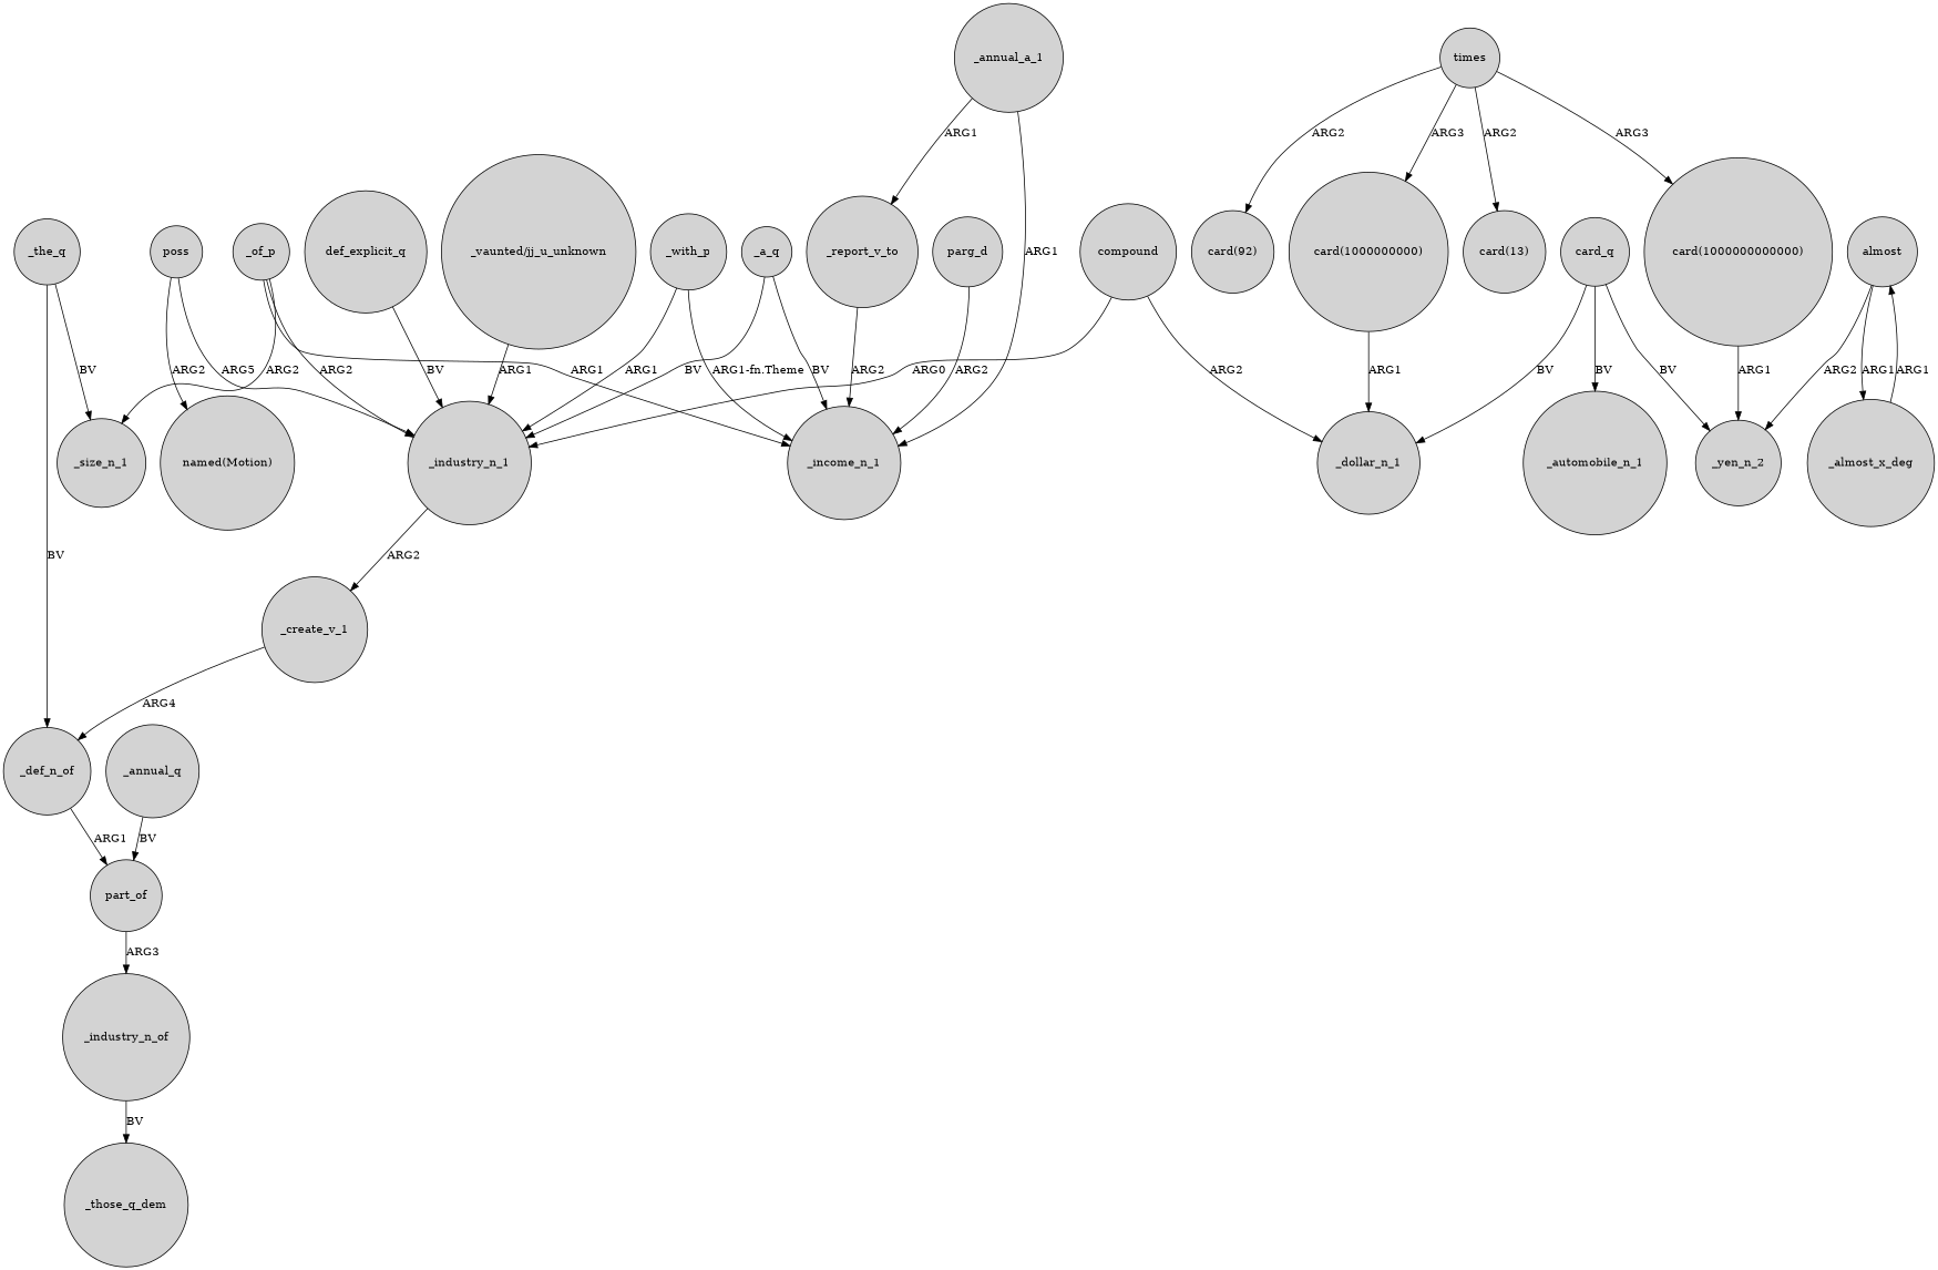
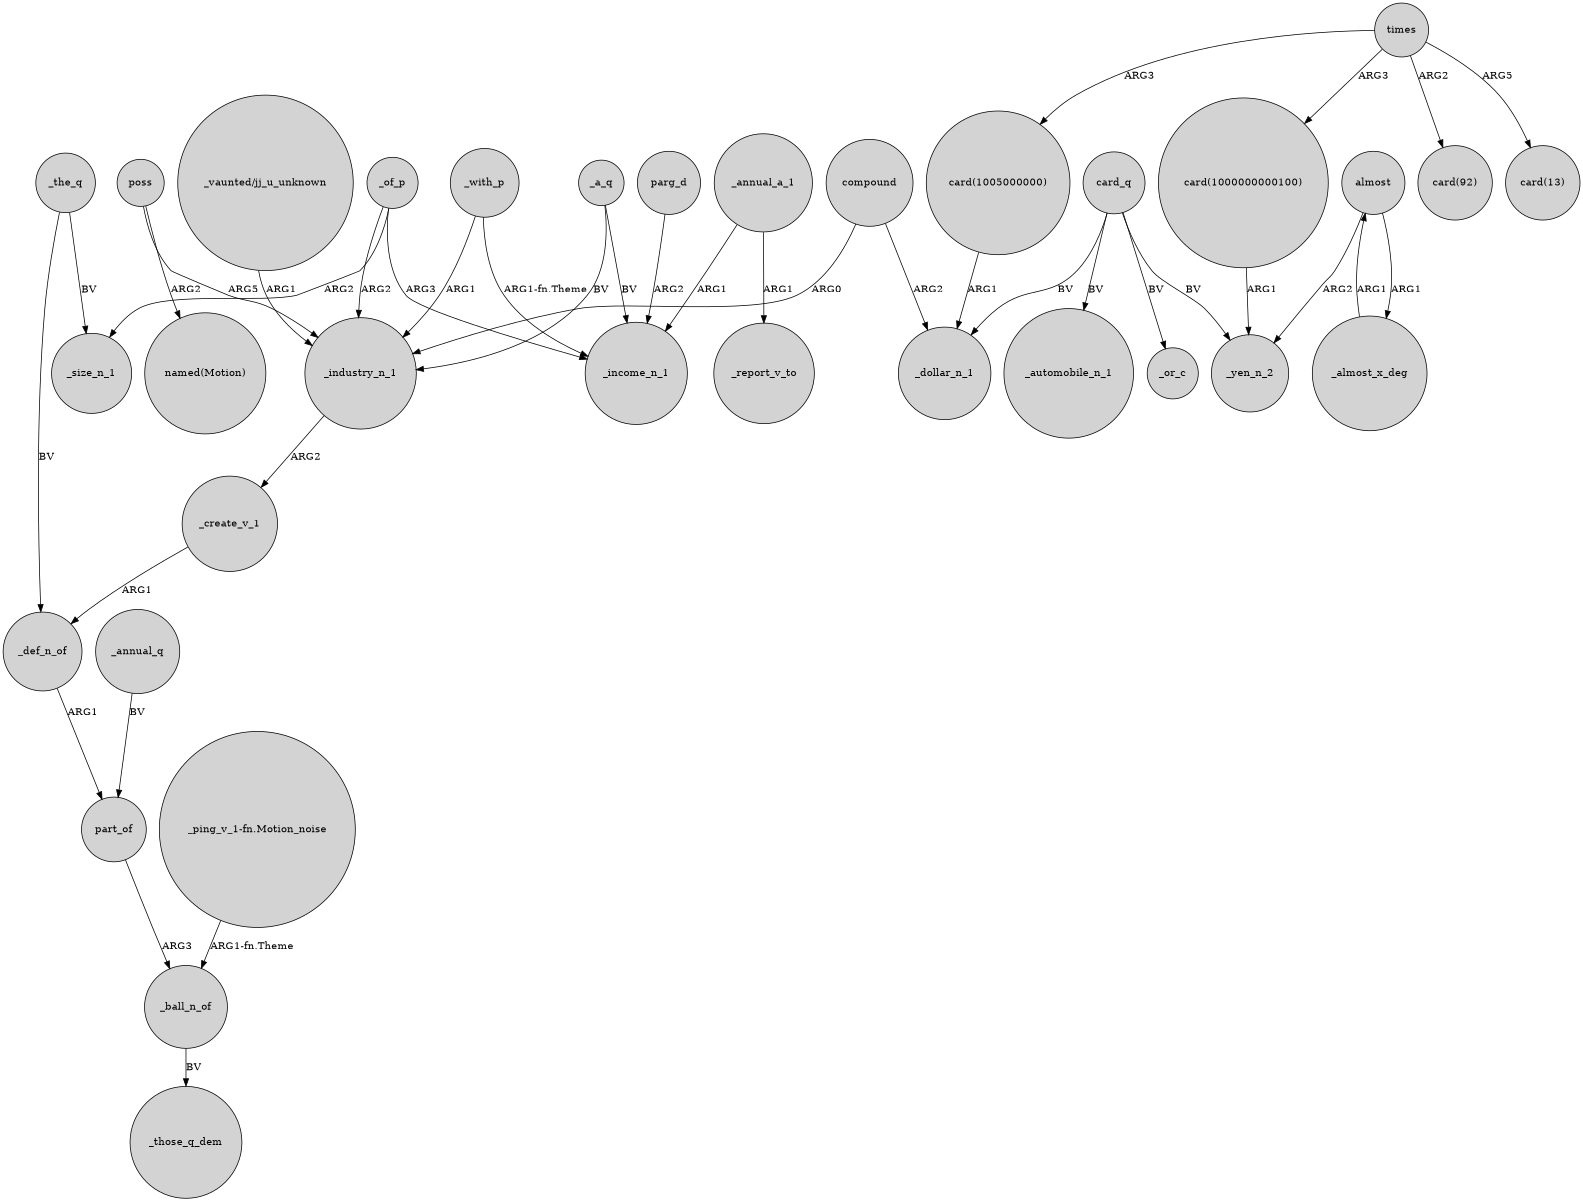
  digraph {
    node [shape=circle style=filled]
    part_of
-   _ball_n_of [label=_industry_n_of]
+   _ball_n_of
    _those_q_dem
+   "_ping_v_1-fn.Motion_noise"
    n5 [label=card_q]
    _yen_n_2
    _automobile_n_1
+   _or_c
    _dollar_n_1
-   "card(1000000000000)"
+   "card(1000000000000)" [label="card(1000000000100)"]
    _report_v_to
    _income_n_1
    _the_q
    _size_n_1
    n15 [label=_def_n_of]
    n16 [label=_annual_q]
    _a_q
    _industry_n_1
    _create_v_1
    n20 [label=almost]
    _almost_x_deg
    compound
    times
    "card(92)"
-   "card(1000000000)"
+   "card(1000000000)" [label="card(1005000000)"]
    "card(13)"
-   def_explicit_q
    n28 [label="named(Motion)"]
    _of_p
    _with_p
    parg_d
    poss
    "_vaunted/jj_u_unknown"
    _annual_a_1
    part_of -> _ball_n_of [label=ARG3]
    _ball_n_of -> _those_q_dem [label=BV]
+   "_ping_v_1-fn.Motion_noise" -> _ball_n_of [label="ARG1-fn.Theme"]
    n5 -> _yen_n_2 [label=BV]
    n5 -> _automobile_n_1 [label=BV]
+   n5 -> _or_c [label=BV]
    n5 -> _dollar_n_1 [label=BV]
    "card(1000000000000)" -> _yen_n_2 [label=ARG1]
-   _report_v_to -> _income_n_1 [label=ARG2]
    _the_q -> _size_n_1 [label=BV]
    _the_q -> n15 [label=BV]
    n15 -> part_of [label=ARG1]
    n16 -> part_of [label=BV]
    _a_q -> _income_n_1 [label=BV]
    _a_q -> _industry_n_1 [label=BV]
    _industry_n_1 -> _create_v_1 [label=ARG2]
-   _create_v_1 -> n15 [label=ARG4]
+   _create_v_1 -> n15 [label=ARG1]
    n20 -> _yen_n_2 [label=ARG2]
    n20 -> _almost_x_deg [label=ARG1]
    _almost_x_deg -> n20 [label=ARG1]
    compound -> _dollar_n_1 [label=ARG2]
    compound -> _industry_n_1 [label=ARG0]
    times -> "card(1000000000000)" [label=ARG3]
    times -> "card(92)" [label=ARG2]
    times -> "card(1000000000)" [label=ARG3]
-   times -> "card(13)" [label=ARG2]
+   times -> "card(13)" [label=ARG5]
    "card(1000000000)" -> _dollar_n_1 [label=ARG1]
-   def_explicit_q -> _industry_n_1 [label=BV]
-   _of_p -> _income_n_1 [label=ARG1]
+   _of_p -> _income_n_1 [label=ARG3]
    _of_p -> _size_n_1 [label=ARG2]
    _of_p -> _industry_n_1 [label=ARG2]
    _with_p -> _income_n_1 [label="ARG1-fn.Theme"]
    _with_p -> _industry_n_1 [label=ARG1]
    parg_d -> _income_n_1 [label=ARG2]
    poss -> _industry_n_1 [label=ARG5]
    poss -> n28 [label=ARG2]
    "_vaunted/jj_u_unknown" -> _industry_n_1 [label=ARG1]
    _annual_a_1 -> _report_v_to [label=ARG1]
    _annual_a_1 -> _income_n_1 [label=ARG1]
  }
